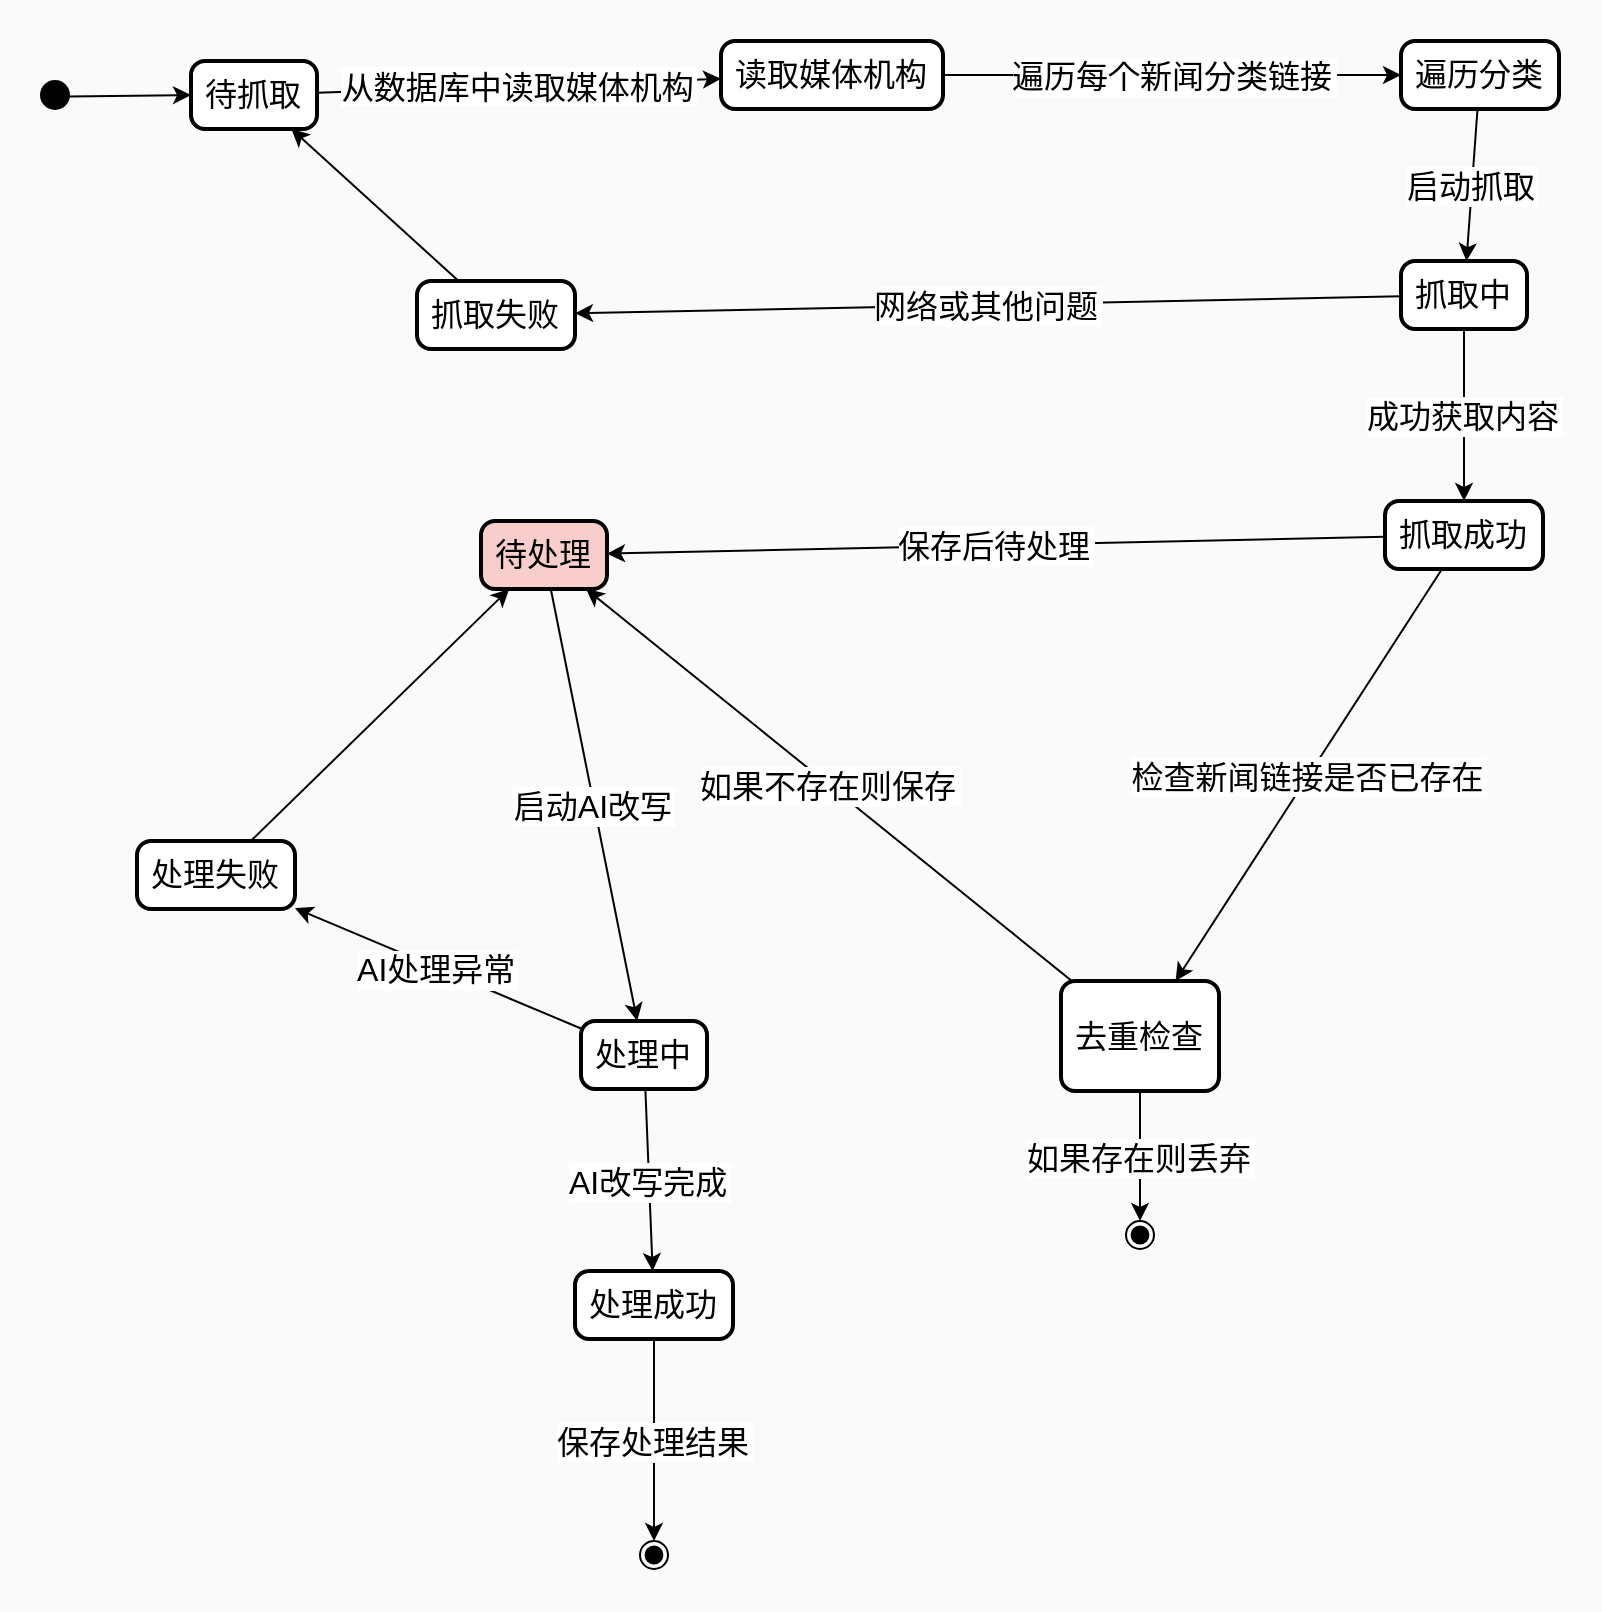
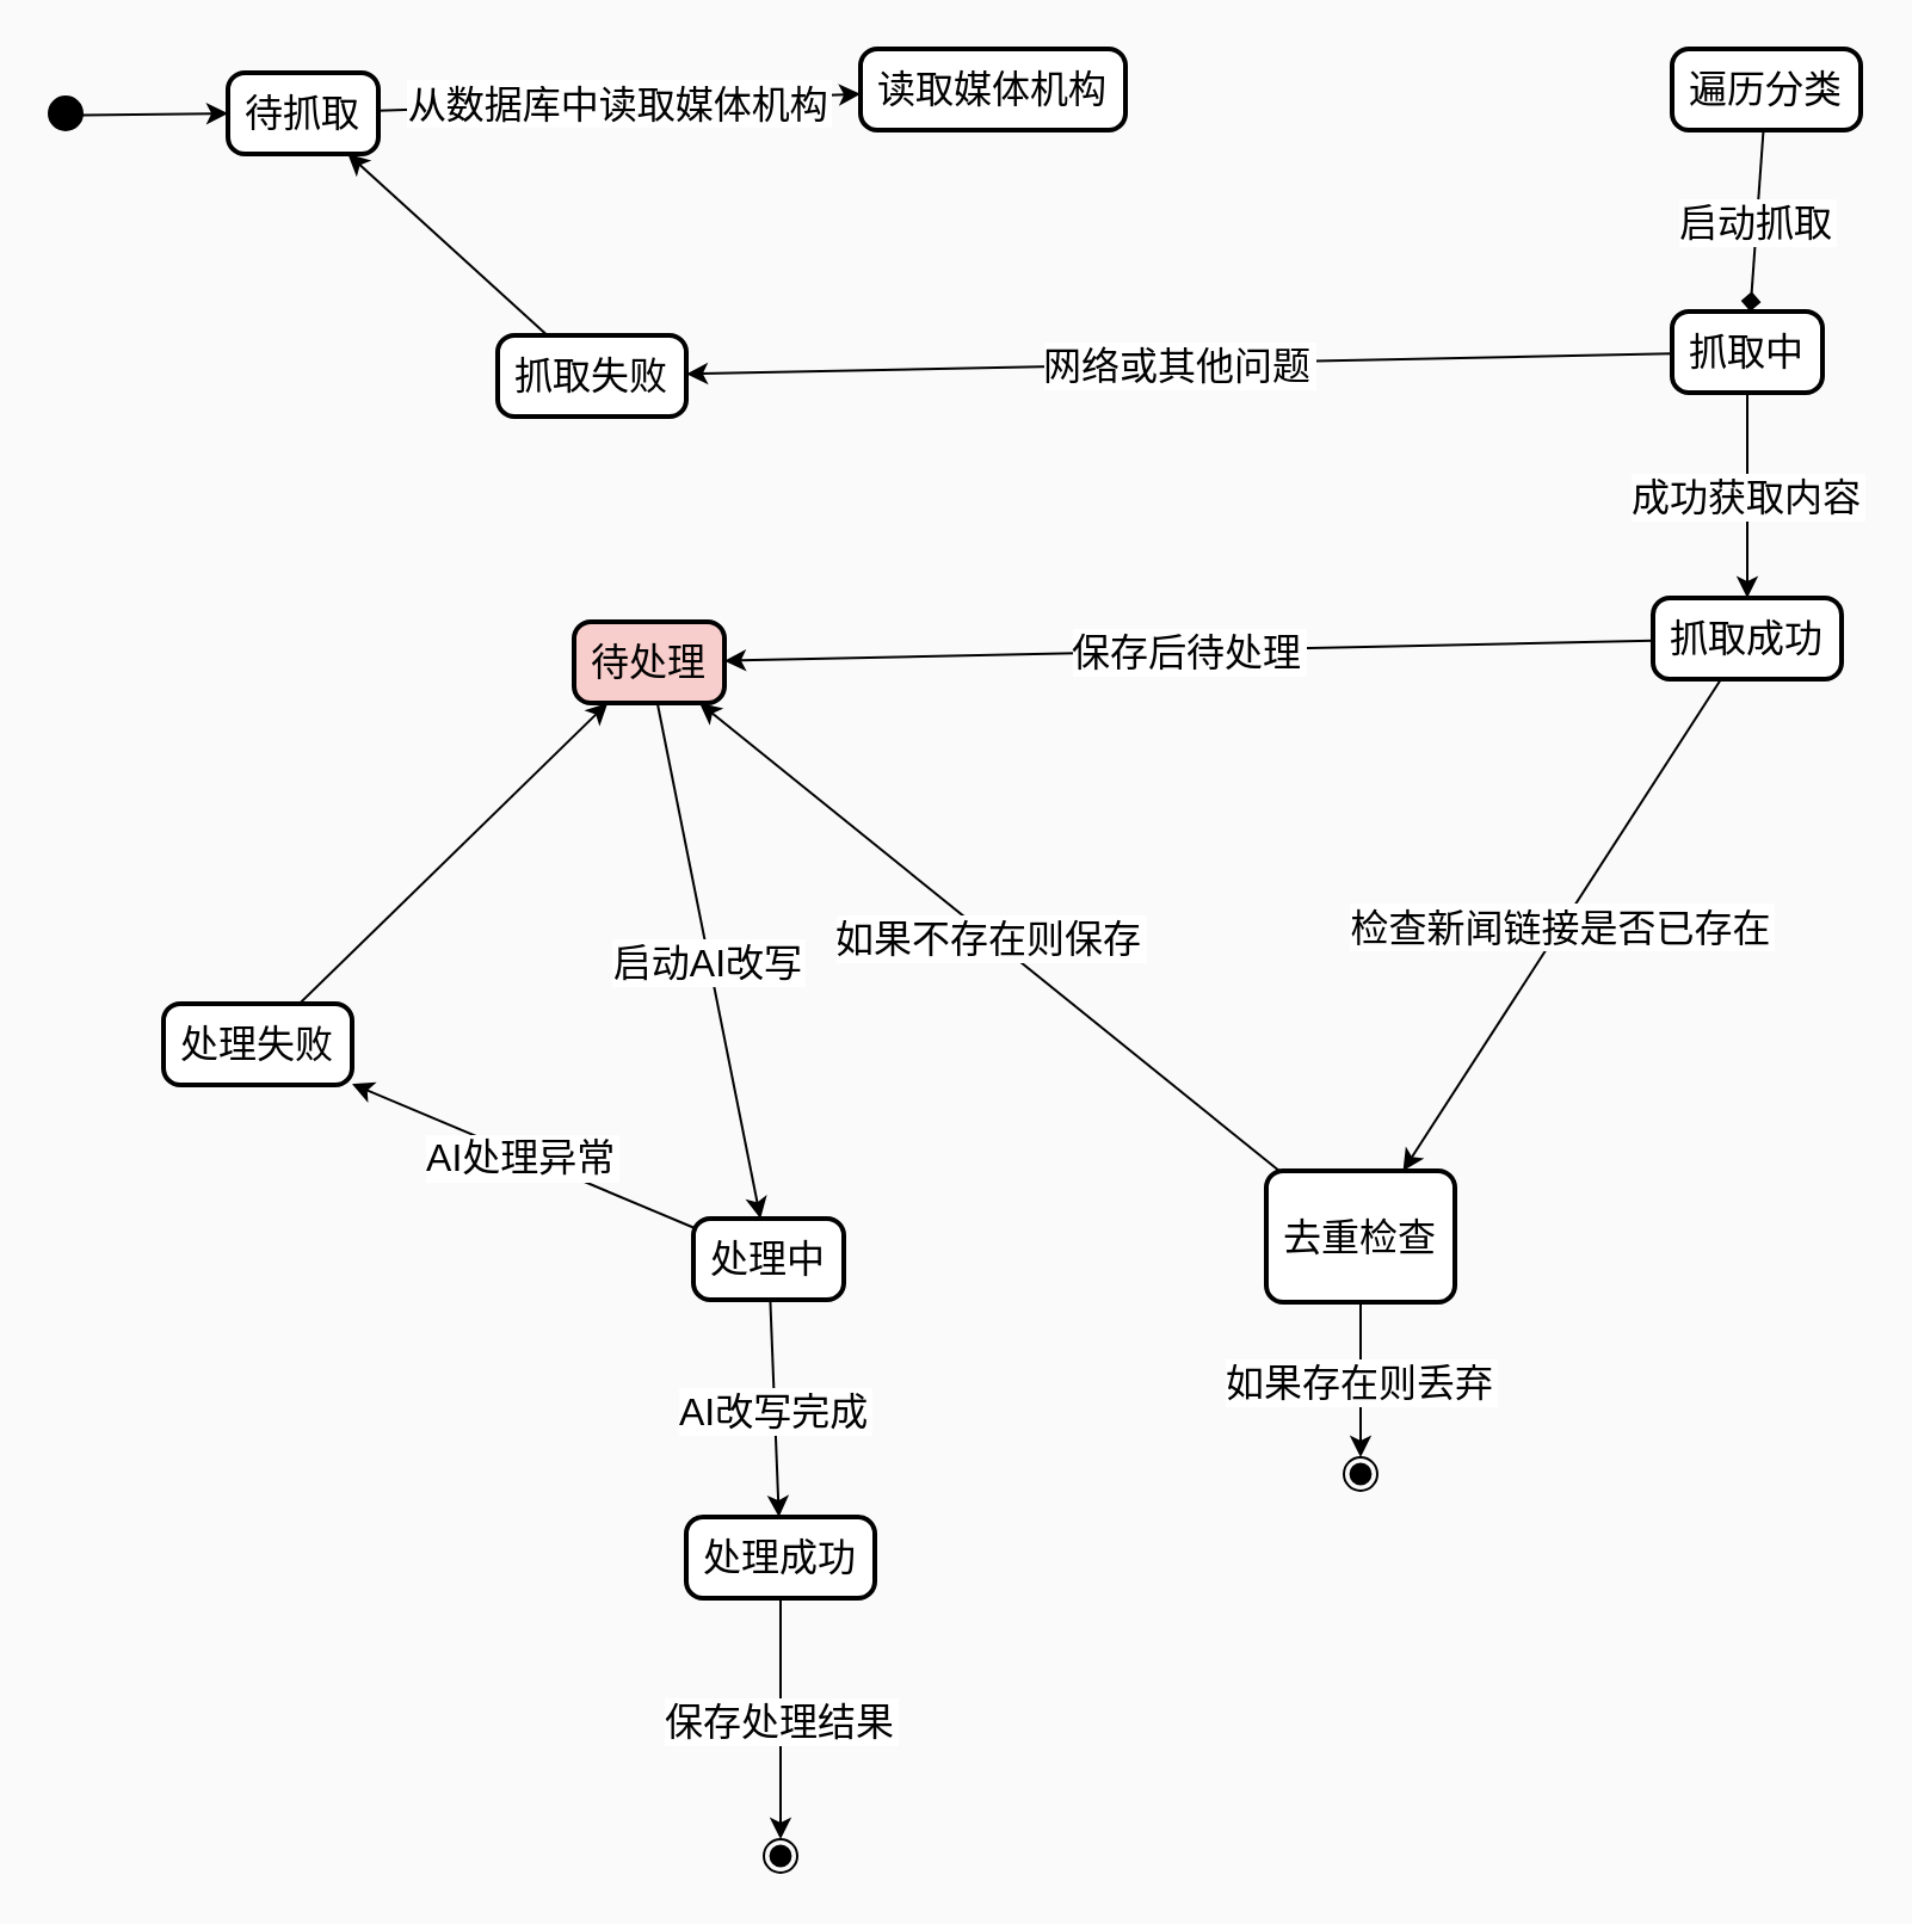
  <mxCell id="0" />
  <mxCell id="1" parent="0" />
  <mxCell id="2" value="" style="ellipse;fillColor=strokeColor;fontSize=16;" parent="1" vertex="1"><mxGeometry x="20" y="40" width="14" height="14" as="geometry" /></mxCell>
  <mxCell id="3" value="待抓取" style="rounded=1;absoluteArcSize=1;arcSize=14;whiteSpace=wrap;strokeWidth=2;fontSize=16;" parent="1" vertex="1"><mxGeometry x="95" y="30" width="63" height="34" as="geometry" /></mxCell>
  <mxCell id="4" value="读取媒体机构" style="rounded=1;absoluteArcSize=1;arcSize=14;whiteSpace=wrap;strokeWidth=2;fontSize=16;" parent="1" vertex="1"><mxGeometry x="360" y="20" width="111" height="34" as="geometry" /></mxCell>
  <mxCell id="5" value="遍历分类" style="rounded=1;absoluteArcSize=1;arcSize=14;whiteSpace=wrap;strokeWidth=2;fontSize=16;" parent="1" vertex="1"><mxGeometry x="700" y="20" width="79" height="34" as="geometry" /></mxCell>
  <mxCell id="6" value="抓取中" style="rounded=1;absoluteArcSize=1;arcSize=14;whiteSpace=wrap;strokeWidth=2;fontSize=16;" parent="1" vertex="1"><mxGeometry x="700" y="130" width="63" height="34" as="geometry" /></mxCell>
  <mxCell id="7" value="抓取失败" style="rounded=1;absoluteArcSize=1;arcSize=14;whiteSpace=wrap;strokeWidth=2;fontSize=16;" parent="1" vertex="1"><mxGeometry x="208" y="140" width="79" height="34" as="geometry" /></mxCell>
  <mxCell id="8" value="抓取成功" style="rounded=1;absoluteArcSize=1;arcSize=14;whiteSpace=wrap;strokeWidth=2;fontSize=16;" parent="1" vertex="1"><mxGeometry x="692" y="250" width="79" height="34" as="geometry" /></mxCell>
  <mxCell id="9" value="待处理" style="rounded=1;absoluteArcSize=1;arcSize=14;whiteSpace=wrap;strokeWidth=2;fontSize=16;fillColor=#f8cecc;" parent="1" vertex="1"><mxGeometry x="240" y="260" width="63" height="34" as="geometry" /></mxCell>
  <mxCell id="10" value="处理中" style="rounded=1;absoluteArcSize=1;arcSize=14;whiteSpace=wrap;strokeWidth=2;fontSize=16;" parent="1" vertex="1"><mxGeometry x="290" y="510" width="63" height="34" as="geometry" /></mxCell>
  <mxCell id="11" value="处理失败" style="rounded=1;absoluteArcSize=1;arcSize=14;whiteSpace=wrap;strokeWidth=2;fontSize=16;" parent="1" vertex="1"><mxGeometry x="68" y="420" width="79" height="34" as="geometry" /></mxCell>
  <mxCell id="12" value="处理成功" style="rounded=1;absoluteArcSize=1;arcSize=14;whiteSpace=wrap;strokeWidth=2;fontSize=16;" parent="1" vertex="1"><mxGeometry x="287" y="635" width="79" height="34" as="geometry" /></mxCell>
  <mxCell id="13" value="去重检查" style="rounded=1;absoluteArcSize=1;arcSize=14;whiteSpace=wrap;strokeWidth=2;fontSize=16;" parent="1" vertex="1"><mxGeometry x="530" y="490" width="79" height="55" as="geometry" /></mxCell>
  <mxCell id="14" value="" style="ellipse;shape=endState;fillColor=strokeColor;fontSize=16;" parent="1" vertex="1"><mxGeometry x="562.5" y="610" width="14" height="14" as="geometry" /></mxCell>
  <mxCell id="15" value="" style="curved=1;startArrow=none;;rounded=0;fontSize=16;" parent="1" source="2" target="3" edge="1"><mxGeometry relative="1" as="geometry" /></mxCell>
  <mxCell id="16" value="从数据库中读取媒体机构" style="curved=1;startArrow=none;;rounded=0;fontSize=16;" parent="1" source="3" target="4" edge="1"><mxGeometry relative="1" as="geometry" /></mxCell>
- <mxCell id="17" value="遍历每个新闻分类链接" style="curved=1;startArrow=none;;rounded=0;fontSize=16;" parent="1" source="4" target="5" edge="1"><mxGeometry relative="1" as="geometry" /></mxCell>
- <mxCell id="18" value="启动抓取" style="curved=1;startArrow=none;;rounded=0;fontSize=16;" parent="1" source="5" target="6" edge="1"><mxGeometry relative="1" as="geometry" /></mxCell>
+ <mxCell id="18" value="启动抓取" style="curved=1;startArrow=none;rounded=0;fontSize=16;endArrow=diamond;" parent="1" source="5" target="6" edge="1"><mxGeometry relative="1" as="geometry" /></mxCell>
  <mxCell id="19" value="网络或其他问题" style="curved=1;startArrow=none;;rounded=0;fontSize=16;" parent="1" source="6" target="7" edge="1"><mxGeometry relative="1" as="geometry" /></mxCell>
  <mxCell id="20" value="成功获取内容" style="curved=1;startArrow=none;;rounded=0;fontSize=16;" parent="1" source="6" target="8" edge="1"><mxGeometry relative="1" as="geometry" /></mxCell>
  <mxCell id="21" value="保存后待处理" style="curved=1;startArrow=none;;rounded=0;fontSize=16;" parent="1" source="8" target="9" edge="1"><mxGeometry relative="1" as="geometry" /></mxCell>
  <mxCell id="22" value="" style="curved=1;startArrow=none;;rounded=0;fontSize=16;" parent="1" source="7" target="3" edge="1"><mxGeometry relative="1" as="geometry" /></mxCell>
  <mxCell id="23" value="启动AI改写" style="curved=1;startArrow=none;;rounded=0;fontSize=16;" parent="1" source="9" target="10" edge="1"><mxGeometry relative="1" as="geometry" /></mxCell>
  <mxCell id="24" value="AI处理异常" style="curved=1;startArrow=none;;rounded=0;fontSize=16;" parent="1" source="10" target="11" edge="1"><mxGeometry relative="1" as="geometry" /></mxCell>
  <mxCell id="25" value="AI改写完成" style="curved=1;startArrow=none;;rounded=0;fontSize=16;" parent="1" source="10" target="12" edge="1"><mxGeometry relative="1" as="geometry" /></mxCell>
  <mxCell id="26" value="保存处理结果" style="curved=1;startArrow=none;;rounded=0;entryDx=0;entryDy=0;fontSize=16;" parent="1" source="12" target="31" edge="1"><mxGeometry relative="1" as="geometry"><mxPoint x="186.03" y="951" as="targetPoint" /></mxGeometry></mxCell>
  <mxCell id="27" value="" style="curved=1;startArrow=none;;rounded=0;fontSize=16;" parent="1" source="11" target="9" edge="1"><mxGeometry relative="1" as="geometry" /></mxCell>
  <mxCell id="28" value="检查新闻链接是否已存在" style="curved=1;startArrow=none;;rounded=0;fontSize=16;" parent="1" source="8" target="13" edge="1"><mxGeometry relative="1" as="geometry" /></mxCell>
  <mxCell id="29" value="如果存在则丢弃" style="curved=1;startArrow=none;;rounded=0;fontSize=16;" parent="1" source="13" target="14" edge="1"><mxGeometry relative="1" as="geometry" /></mxCell>
  <mxCell id="30" value="如果不存在则保存" style="curved=1;startArrow=none;;rounded=0;fontSize=16;" parent="1" source="13" target="9" edge="1"><mxGeometry relative="1" as="geometry" /></mxCell>
  <mxCell id="31" value="" style="ellipse;shape=endState;fillColor=strokeColor;fontSize=16;" parent="1" vertex="1"><mxGeometry x="319.5" y="770" width="14" height="14" as="geometry" /></mxCell>
